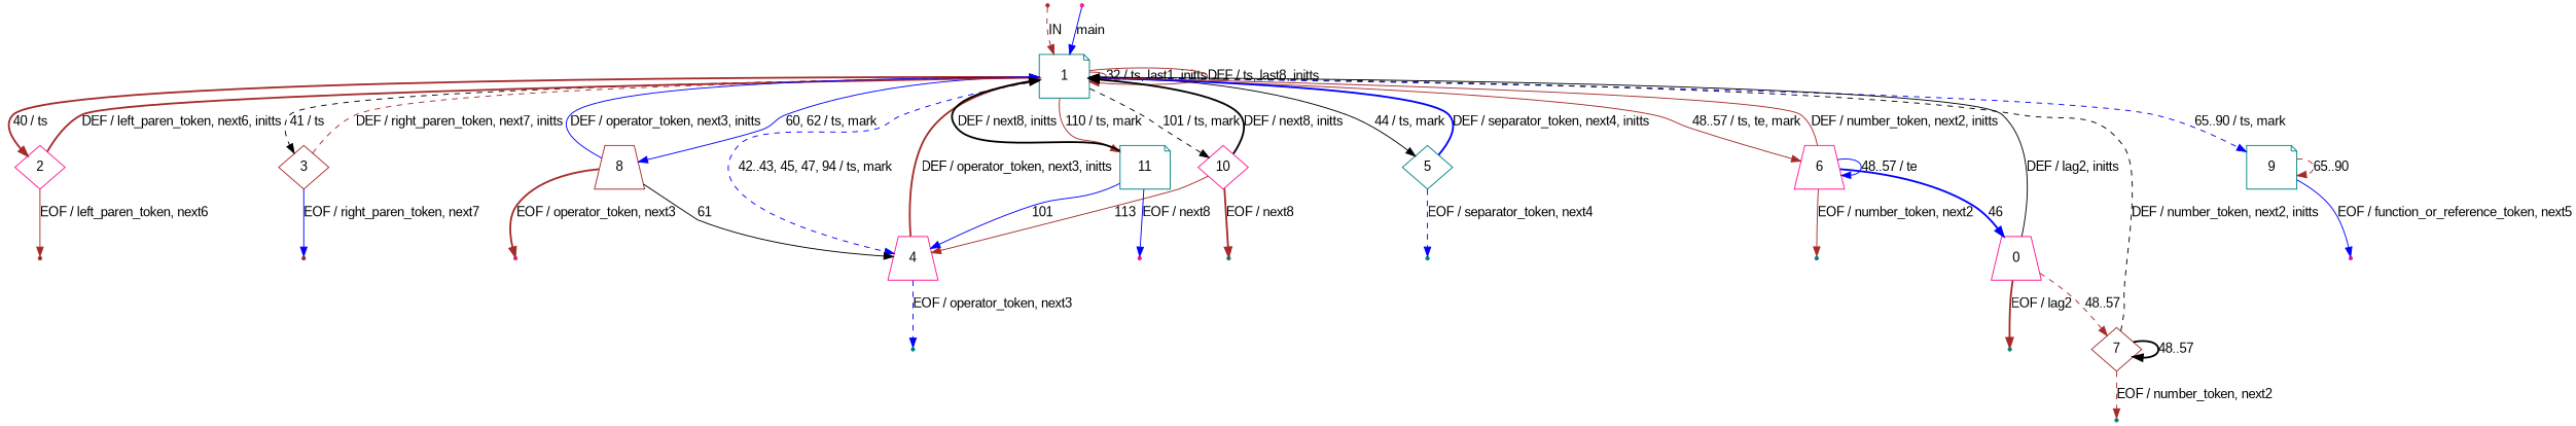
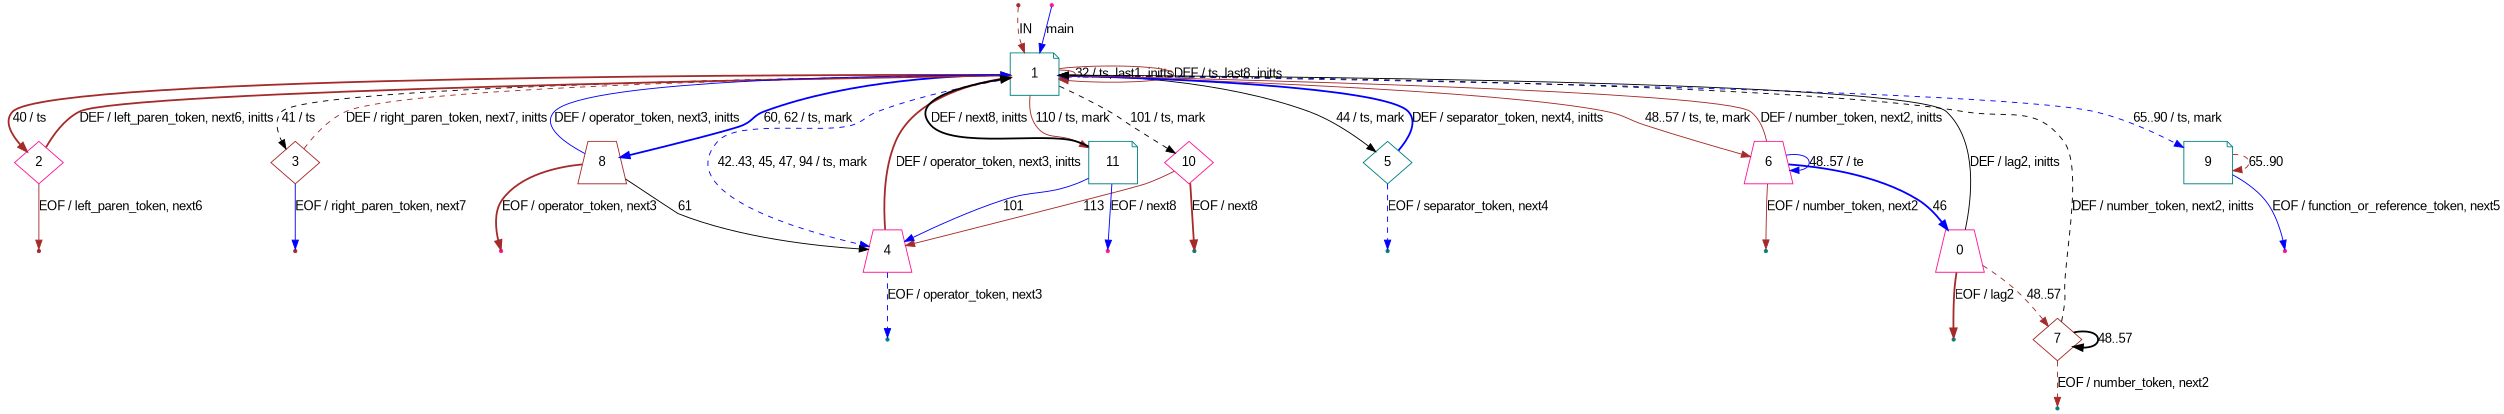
  digraph {
    fontname="Liberation Sans"
    rankdir=TB
    node [color=teal fontname="Liberation Sans" shape=point]
    edge [color=brown fontname="Liberation Sans" style=solid]
    ENTRY [color=brown]
    1 [fixedsize=true height=0.65 shape=note]
    2 [color=deeppink fixedsize=true height=0.65 shape=diamond]
    3 [color=brown fixedsize=true height=0.65 shape=diamond]
    4 [color=deeppink fixedsize=true height=0.65 shape=trapezium]
    5 [fixedsize=true height=0.65 shape=diamond]
    6 [color=deeppink fixedsize=true height=0.65 shape=trapezium]
    8 [color=brown fixedsize=true height=0.65 shape=trapezium]
    9 [fixedsize=true height=0.65 shape=note]
    10 [color=deeppink fixedsize=true height=0.65 shape=diamond]
    11 [fixedsize=true height=0.65 shape=note]
    en_1 [color=deeppink]
    eof_2 [color=brown]
    eof_3 [color=brown]
    eof_8 [color=deeppink]
    eof_9 [color=deeppink]
    eof_11 [color=deeppink]
    eof_4
    eof_5
    eof_6
    0 [color=deeppink fixedsize=true height=0.65 shape=trapezium]
    eof_10
    eof_0
    7 [color=brown fixedsize=true height=0.65 shape=diamond]
    eof_7
    ENTRY -> 1 [label=IN style=dashed]
    1 -> 1 [label="32 / ts, last1, initts"]
    1 -> 1 [label="DEF / ts, last8, initts"]
    1 -> 2 [label="40 / ts" style=bold]
    1 -> 3 [color=black label="41 / ts" style=dashed]
    1 -> 4 [color=blue label="42..43, 45, 47, 94 / ts, mark" style=dashed]
    1 -> 5 [color=black label="44 / ts, mark"]
    1 -> 6 [label="48..57 / ts, te, mark"]
-   1 -> 8 [color=blue label="60, 62 / ts, mark"]
+   1 -> 8 [color=blue label="60, 62 / ts, mark" style=bold]
    1 -> 9 [color=blue label="65..90 / ts, mark" style=dashed]
    1 -> 10 [color=black label="101 / ts, mark" style=dashed]
    1 -> 11 [label="110 / ts, mark"]
    2 -> 1 [label="DEF / left_paren_token, next6, initts" style=bold]
    2 -> eof_2 [label="EOF / left_paren_token, next6"]
    3 -> 1 [label="DEF / right_paren_token, next7, initts" style=dashed]
    3 -> eof_3 [color=blue label="EOF / right_paren_token, next7"]
    4 -> 1 [label="DEF / operator_token, next3, initts" style=bold]
    4 -> eof_4 [color=blue label="EOF / operator_token, next3" style=dashed]
    5 -> 1 [color=blue label="DEF / separator_token, next4, initts" style=bold]
    5 -> eof_5 [color=blue label="EOF / separator_token, next4" style=dashed]
    6 -> 1 [label="DEF / number_token, next2, initts"]
    6 -> 6 [color=blue label="48..57 / te"]
    6 -> eof_6 [label="EOF / number_token, next2"]
    6 -> 0 [color=blue label=46 style=bold]
    8 -> 1 [color=blue label="DEF / operator_token, next3, initts"]
    8 -> 4 [color=black label=61]
    8 -> eof_8 [label="EOF / operator_token, next3" style=bold]
    9 -> 9 [label="65..90" style=dashed]
    9 -> eof_9 [color=blue label="EOF / function_or_reference_token, next5"]
-   10 -> 1 [color=black label="DEF / next8, initts" style=bold]
    10 -> 4 [label=113]
    10 -> eof_10 [label="EOF / next8" style=bold]
    11 -> 1 [color=black label="DEF / next8, initts" style=bold]
    11 -> 4 [color=blue label=101]
    11 -> eof_11 [color=blue label="EOF / next8"]
    en_1 -> 1 [color=blue label=main]
    0 -> 1 [color=black label="DEF / lag2, initts"]
    0 -> eof_0 [label="EOF / lag2" style=bold]
    0 -> 7 [label="48..57" style=dashed]
    7 -> 1 [color=black label="DEF / number_token, next2, initts" style=dashed]
    7 -> 7 [color=black label="48..57" style=bold]
    7 -> eof_7 [label="EOF / number_token, next2" style=dashed]
  }
